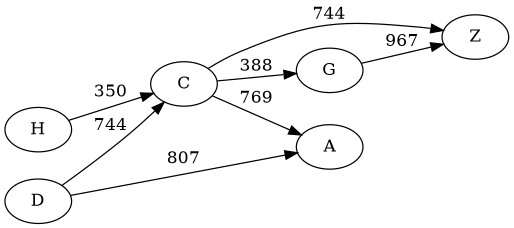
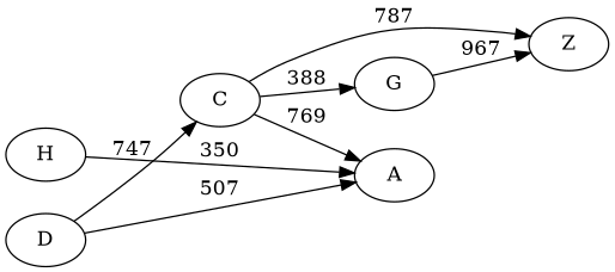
  digraph {
    rankdir=LR
    C
    A
    Z
    G
    D
    H
    C -> A [label=769]
-   C -> Z [label=744]
+   C -> Z [label=787]
    C -> G [label=388]
    G -> Z [label=967]
-   D -> C [label=744]
-   D -> A [label=807]
-   H -> C [label=350]
+   D -> C [label=747]
+   D -> A [label=507]
+   H -> A [label=350]
  }
